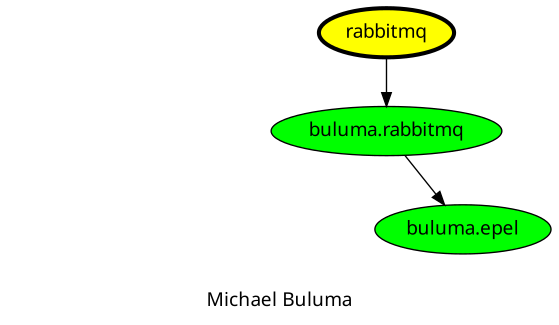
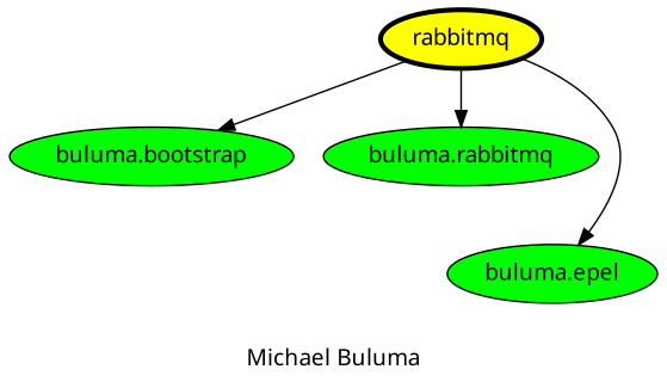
  digraph {
    fontname="Noto Sans"
    label="Michael Buluma"
    node [fillcolor=green fontname="Noto Sans" style=filled]
    edge [fontname="Noto Sans"]
    rabbitmq [fillcolor=yellow penwidth=3]
+   "buluma.bootstrap"
    n3 [label="buluma.rabbitmq"]
    "buluma.epel"
+   rabbitmq -> "buluma.bootstrap"
    rabbitmq -> n3
-   n3 -> "buluma.epel"
+   rabbitmq -> "buluma.epel"
  }
